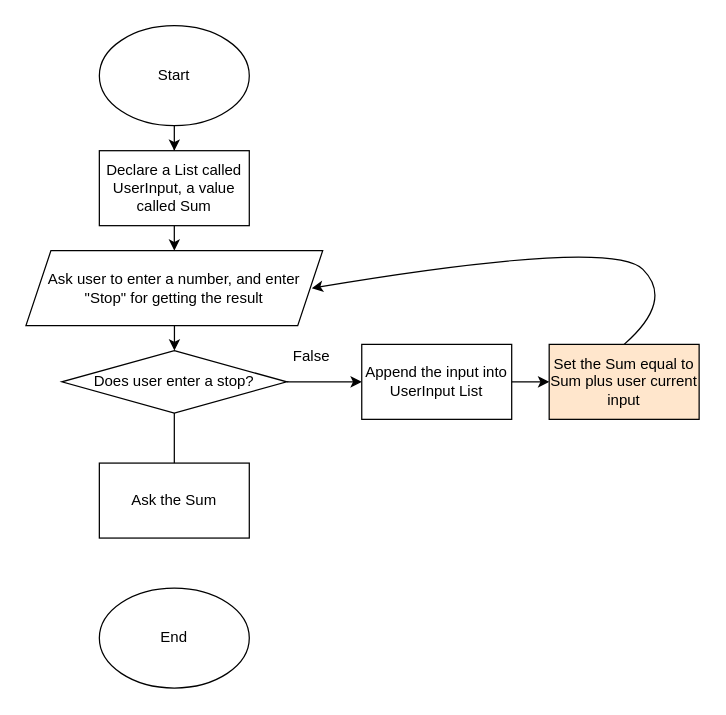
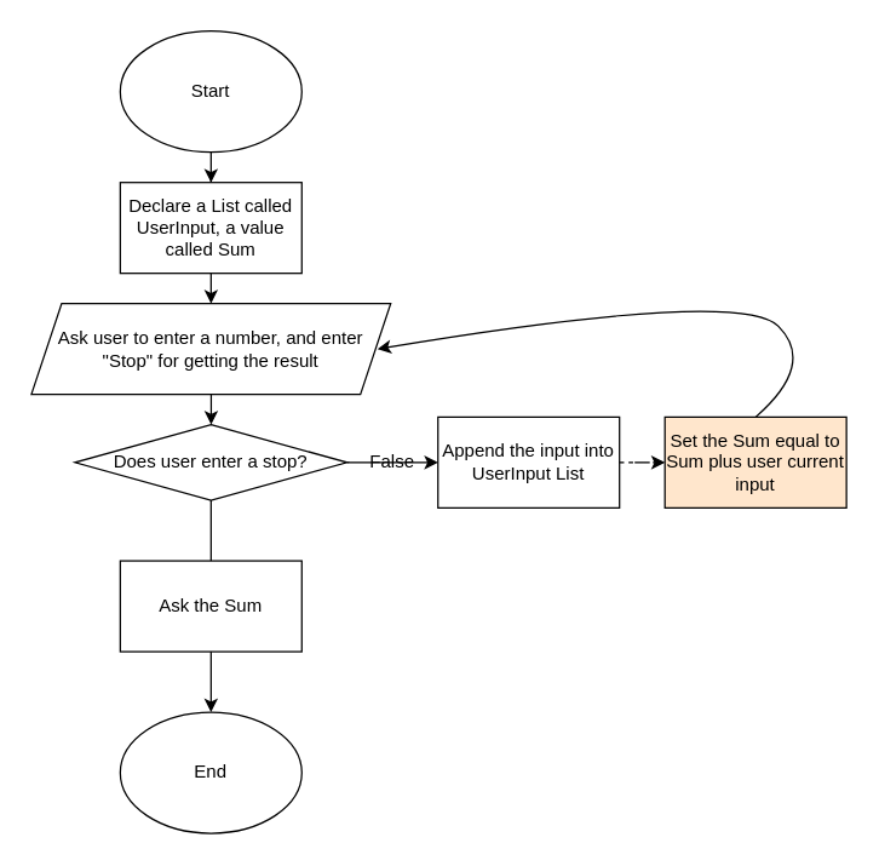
  <mxCell id="0" />
  <mxCell id="1" parent="0" />
  <mxCell id="2" value="" style="edgeStyle=orthogonalEdgeStyle;rounded=0;orthogonalLoop=1;jettySize=auto;html=1;" edge="1" parent="1" source="3" target="5"><mxGeometry relative="1" as="geometry" /></mxCell>
  <mxCell id="3" value="Start" style="ellipse;whiteSpace=wrap;html=1;" vertex="1" parent="1"><mxGeometry x="79" y="20" width="120" height="80" as="geometry" /></mxCell>
  <mxCell id="4" style="edgeStyle=orthogonalEdgeStyle;rounded=0;orthogonalLoop=1;jettySize=auto;html=1;exitX=0.5;exitY=1;exitDx=0;exitDy=0;entryX=0.5;entryY=0;entryDx=0;entryDy=0;" edge="1" parent="1" source="5" target="7"><mxGeometry relative="1" as="geometry" /></mxCell>
  <mxCell id="5" value="Declare a List called UserInput, a value called Sum" style="rounded=0;whiteSpace=wrap;html=1;" vertex="1" parent="1"><mxGeometry x="79" y="120" width="120" height="60" as="geometry" /></mxCell>
  <mxCell id="6" value="" style="edgeStyle=orthogonalEdgeStyle;rounded=0;orthogonalLoop=1;jettySize=auto;html=1;" edge="1" parent="1" source="7" target="10"><mxGeometry relative="1" as="geometry" /></mxCell>
  <mxCell id="7" value="Ask user to enter a number, and enter &quot;Stop&quot; for getting the result" style="shape=parallelogram;perimeter=parallelogramPerimeter;whiteSpace=wrap;html=1;fixedSize=1;" vertex="1" parent="1"><mxGeometry x="20.25" y="200" width="237.5" height="60" as="geometry" /></mxCell>
  <mxCell id="8" value="" style="edgeStyle=orthogonalEdgeStyle;rounded=0;orthogonalLoop=1;jettySize=auto;html=1;" edge="1" parent="1" source="10" target="12"><mxGeometry relative="1" as="geometry" /></mxCell>
  <mxCell id="9" value="" style="edgeStyle=orthogonalEdgeStyle;rounded=0;orthogonalLoop=1;jettySize=auto;html=1;" edge="1" parent="1" source="10"><mxGeometry relative="1" as="geometry"><mxPoint x="139" y="420" as="targetPoint" /></mxGeometry></mxCell>
  <mxCell id="10" value="Does user enter a stop?" style="rhombus;whiteSpace=wrap;html=1;" vertex="1" parent="1"><mxGeometry x="49" y="280" width="180" height="50" as="geometry" /></mxCell>
- <mxCell id="11" value="" style="edgeStyle=orthogonalEdgeStyle;rounded=0;orthogonalLoop=1;jettySize=auto;html=1;" edge="1" parent="1" source="12" target="14"><mxGeometry relative="1" as="geometry" /></mxCell>
+ <mxCell id="11" value="" style="edgeStyle=orthogonalEdgeStyle;rounded=0;orthogonalLoop=1;jettySize=auto;html=1;dashed=1;" edge="1" parent="1" source="12" target="14"><mxGeometry relative="1" as="geometry" /></mxCell>
  <mxCell id="12" value="Append the input into UserInput List" style="whiteSpace=wrap;html=1;" vertex="1" parent="1"><mxGeometry x="289" y="275" width="120" height="60" as="geometry" /></mxCell>
- <mxCell id="13" value="False" style="text;html=1;strokeColor=none;fillColor=none;align=center;verticalAlign=middle;whiteSpace=wrap;rounded=0;" vertex="1" parent="1"><mxGeometry x="229" y="275" width="40" height="20" as="geometry" /></mxCell>
+ <mxCell id="13" value="False" style="text;html=1;strokeColor=none;fillColor=none;align=center;verticalAlign=middle;whiteSpace=wrap;rounded=0;" vertex="1" parent="1"><mxGeometry x="239" y="295" width="40" height="20" as="geometry" /></mxCell>
  <mxCell id="14" value="Set the Sum equal to Sum plus user current input" style="whiteSpace=wrap;html=1;fillColor=#ffe6cc;" vertex="1" parent="1"><mxGeometry x="439" y="275" width="120" height="60" as="geometry" /></mxCell>
  <mxCell id="15" value="" style="curved=1;endArrow=classic;html=1;exitX=0.5;exitY=0;exitDx=0;exitDy=0;" edge="1" parent="1" source="14"><mxGeometry width="50" height="50" relative="1" as="geometry"><mxPoint x="489" y="240" as="sourcePoint" /><mxPoint x="249" y="230" as="targetPoint" /><Array as="points"><mxPoint x="539" y="240" /><mxPoint x="489" y="190" /></Array></mxGeometry></mxCell>
+ <mxCell id="16" value="" style="edgeStyle=orthogonalEdgeStyle;rounded=0;orthogonalLoop=1;jettySize=auto;html=1;" edge="1" parent="1" source="17" target="18"><mxGeometry relative="1" as="geometry" /></mxCell>
  <mxCell id="17" value="Ask the Sum" style="rounded=0;whiteSpace=wrap;html=1;" vertex="1" parent="1"><mxGeometry x="79" y="370" width="120" height="60" as="geometry" /></mxCell>
  <mxCell id="18" value="End" style="ellipse;whiteSpace=wrap;html=1;" vertex="1" parent="1"><mxGeometry x="79" y="470" width="120" height="80" as="geometry" /></mxCell>
